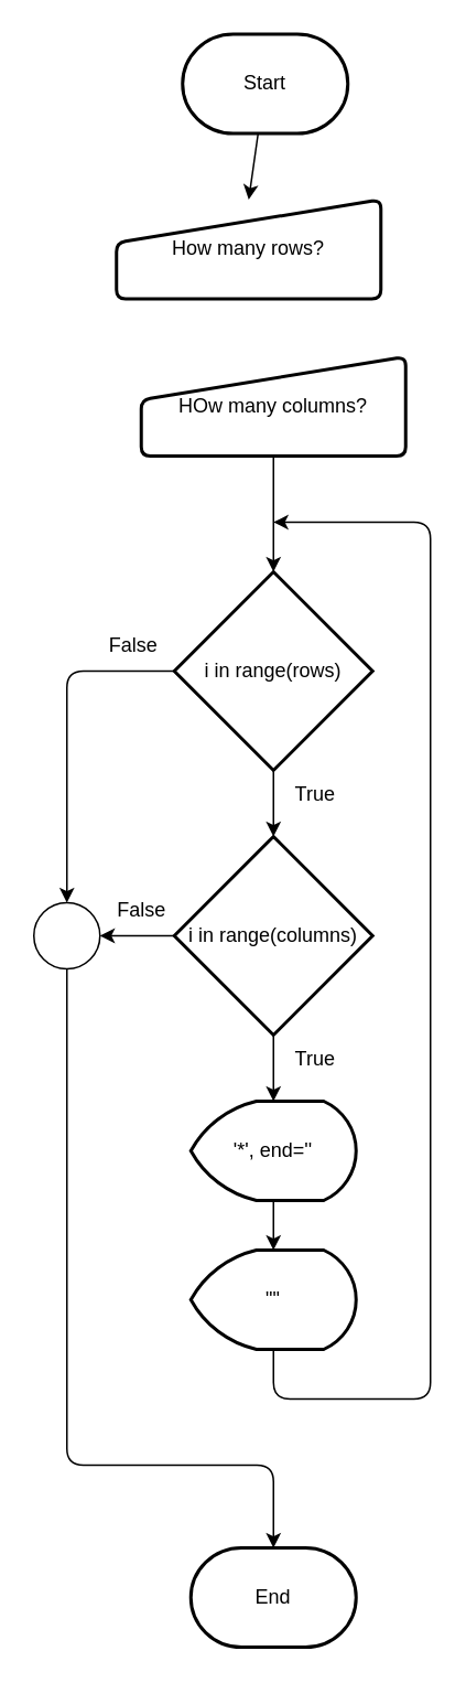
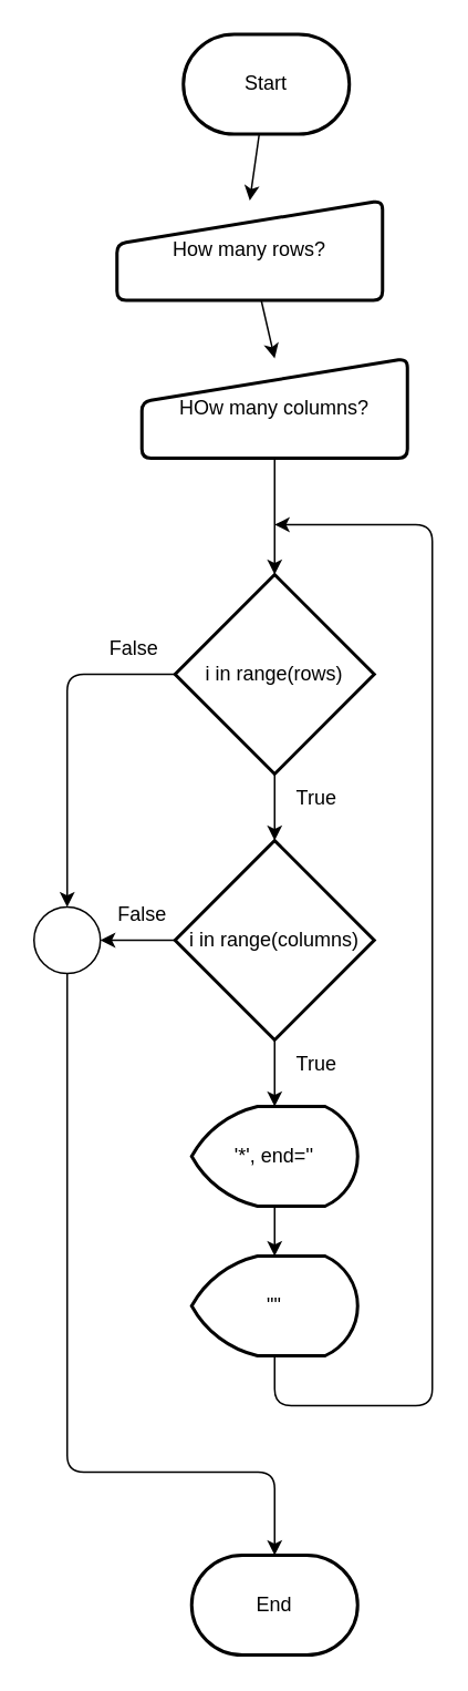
  <mxCell id="0" />
  <mxCell id="1" parent="0" />
  <mxCell id="2" style="edgeStyle=none;html=1;entryX=0.5;entryY=0;entryDx=0;entryDy=0;" edge="1" parent="1" source="3" target="6"><mxGeometry relative="1" as="geometry" /></mxCell>
  <mxCell id="3" value="Start" style="strokeWidth=2;html=1;shape=mxgraph.flowchart.terminator;whiteSpace=wrap;" vertex="1" parent="1"><mxGeometry x="110" y="20" width="100" height="60" as="geometry" /></mxCell>
  <mxCell id="4" value="End" style="strokeWidth=2;html=1;shape=mxgraph.flowchart.terminator;whiteSpace=wrap;" vertex="1" parent="1"><mxGeometry x="115" y="935" width="100" height="60" as="geometry" /></mxCell>
+ <mxCell id="5" style="edgeStyle=none;html=1;entryX=0.5;entryY=0;entryDx=0;entryDy=0;" edge="1" parent="1" source="6" target="8"><mxGeometry relative="1" as="geometry" /></mxCell>
  <mxCell id="6" value="How many rows?" style="html=1;strokeWidth=2;shape=manualInput;whiteSpace=wrap;rounded=1;size=26;arcSize=11;" vertex="1" parent="1"><mxGeometry x="70" y="120" width="160" height="60" as="geometry" /></mxCell>
  <mxCell id="7" style="edgeStyle=none;html=1;entryX=0.5;entryY=0;entryDx=0;entryDy=0;entryPerimeter=0;" edge="1" parent="1" source="8" target="11"><mxGeometry relative="1" as="geometry" /></mxCell>
  <mxCell id="8" value="HOw many columns?" style="html=1;strokeWidth=2;shape=manualInput;whiteSpace=wrap;rounded=1;size=26;arcSize=11;" vertex="1" parent="1"><mxGeometry x="85" y="215" width="160" height="60" as="geometry" /></mxCell>
  <mxCell id="9" style="edgeStyle=none;html=1;entryX=0.5;entryY=0;entryDx=0;entryDy=0;entryPerimeter=0;" edge="1" parent="1" source="11" target="14"><mxGeometry relative="1" as="geometry" /></mxCell>
  <mxCell id="10" style="edgeStyle=none;html=1;entryX=0.5;entryY=0;entryDx=0;entryDy=0;entryPerimeter=0;" edge="1" parent="1" source="11" target="22"><mxGeometry relative="1" as="geometry"><Array as="points"><mxPoint x="40" y="405" /></Array></mxGeometry></mxCell>
  <mxCell id="11" value="i in range(rows)" style="strokeWidth=2;html=1;shape=mxgraph.flowchart.decision;whiteSpace=wrap;" vertex="1" parent="1"><mxGeometry x="105" y="345" width="120" height="120" as="geometry" /></mxCell>
  <mxCell id="12" style="edgeStyle=none;html=1;entryX=0.5;entryY=0;entryDx=0;entryDy=0;entryPerimeter=0;" edge="1" parent="1" source="14" target="16"><mxGeometry relative="1" as="geometry" /></mxCell>
  <mxCell id="13" style="edgeStyle=none;html=1;entryX=1;entryY=0.5;entryDx=0;entryDy=0;entryPerimeter=0;" edge="1" parent="1" source="14" target="22"><mxGeometry relative="1" as="geometry" /></mxCell>
  <mxCell id="14" value="i in range(columns)" style="strokeWidth=2;html=1;shape=mxgraph.flowchart.decision;whiteSpace=wrap;" vertex="1" parent="1"><mxGeometry x="105" y="505" width="120" height="120" as="geometry" /></mxCell>
  <mxCell id="15" style="edgeStyle=none;html=1;entryX=0.5;entryY=0;entryDx=0;entryDy=0;entryPerimeter=0;" edge="1" parent="1" source="16" target="18"><mxGeometry relative="1" as="geometry" /></mxCell>
  <mxCell id="16" value="'*', end=''" style="strokeWidth=2;html=1;shape=mxgraph.flowchart.display;whiteSpace=wrap;" vertex="1" parent="1"><mxGeometry x="115" y="665" width="100" height="60" as="geometry" /></mxCell>
  <mxCell id="17" style="edgeStyle=none;html=1;" edge="1" parent="1" source="18"><mxGeometry relative="1" as="geometry"><mxPoint x="165" y="315" as="targetPoint" /><Array as="points"><mxPoint x="165" y="845" /><mxPoint x="260" y="845" /><mxPoint x="260" y="315" /></Array></mxGeometry></mxCell>
  <mxCell id="18" value="&quot;&quot;" style="strokeWidth=2;html=1;shape=mxgraph.flowchart.display;whiteSpace=wrap;" vertex="1" parent="1"><mxGeometry x="115" y="755" width="100" height="60" as="geometry" /></mxCell>
  <mxCell id="19" value="True" style="text;html=1;align=center;verticalAlign=middle;resizable=0;points=[];autosize=1;strokeColor=none;fillColor=none;" vertex="1" parent="1"><mxGeometry x="165" y="465" width="50" height="30" as="geometry" /></mxCell>
  <mxCell id="20" value="True" style="text;html=1;align=center;verticalAlign=middle;resizable=0;points=[];autosize=1;strokeColor=none;fillColor=none;" vertex="1" parent="1"><mxGeometry x="165" y="625" width="50" height="30" as="geometry" /></mxCell>
  <mxCell id="21" style="edgeStyle=none;html=1;entryX=0.5;entryY=0;entryDx=0;entryDy=0;entryPerimeter=0;" edge="1" parent="1" source="22" target="4"><mxGeometry relative="1" as="geometry"><Array as="points"><mxPoint x="40" y="885" /><mxPoint x="165" y="885" /></Array></mxGeometry></mxCell>
  <mxCell id="22" value="" style="verticalLabelPosition=bottom;verticalAlign=top;html=1;shape=mxgraph.flowchart.on-page_reference;" vertex="1" parent="1"><mxGeometry x="20" y="545" width="40" height="40" as="geometry" /></mxCell>
  <mxCell id="23" value="False" style="text;html=1;align=center;verticalAlign=middle;resizable=0;points=[];autosize=1;strokeColor=none;fillColor=none;" vertex="1" parent="1"><mxGeometry x="60" y="535" width="50" height="30" as="geometry" /></mxCell>
  <mxCell id="24" value="False" style="text;html=1;align=center;verticalAlign=middle;resizable=0;points=[];autosize=1;strokeColor=none;fillColor=none;" vertex="1" parent="1"><mxGeometry x="55" y="375" width="50" height="30" as="geometry" /></mxCell>
